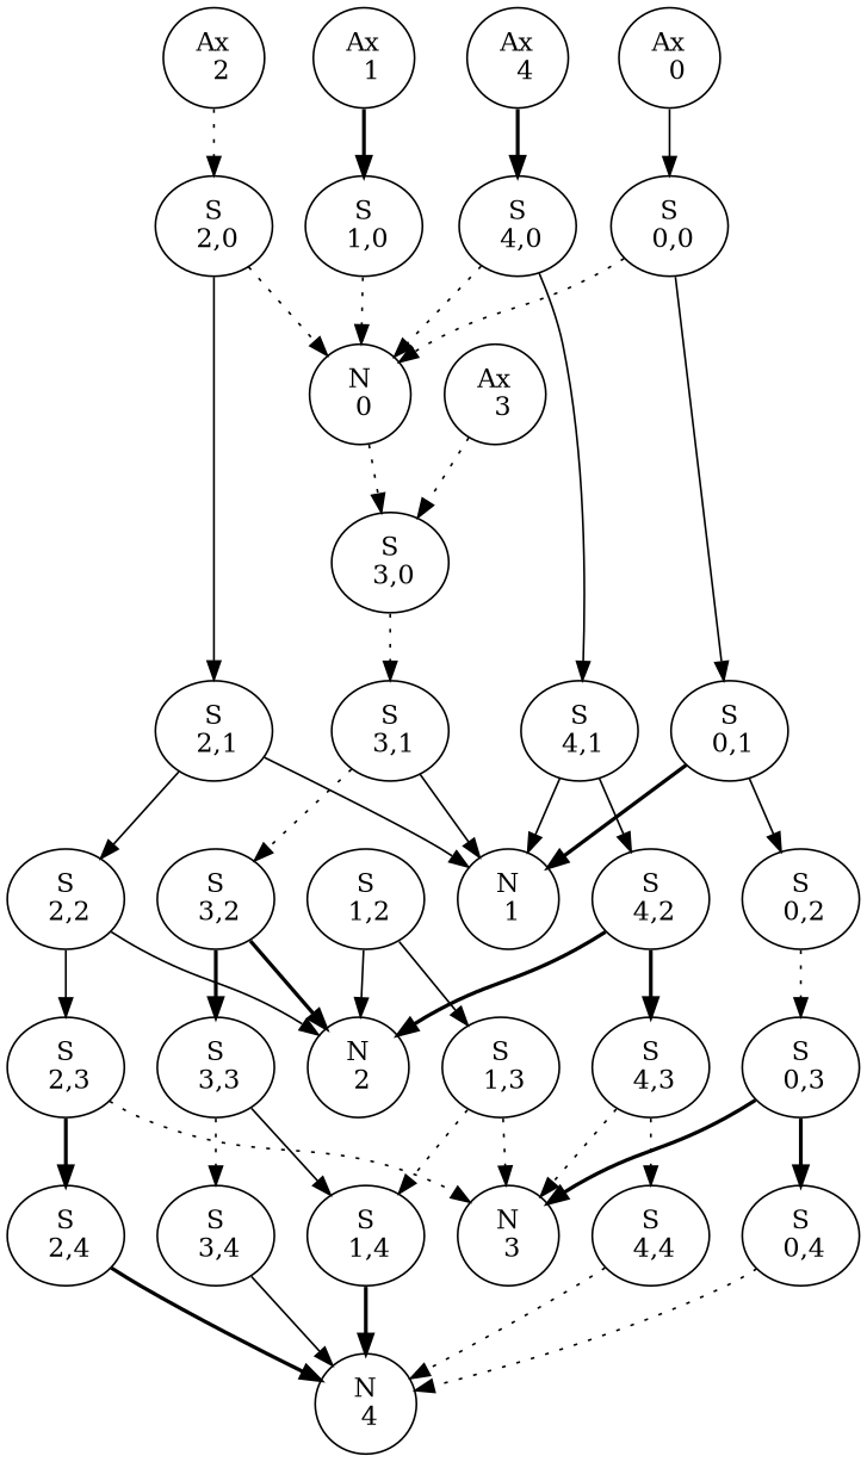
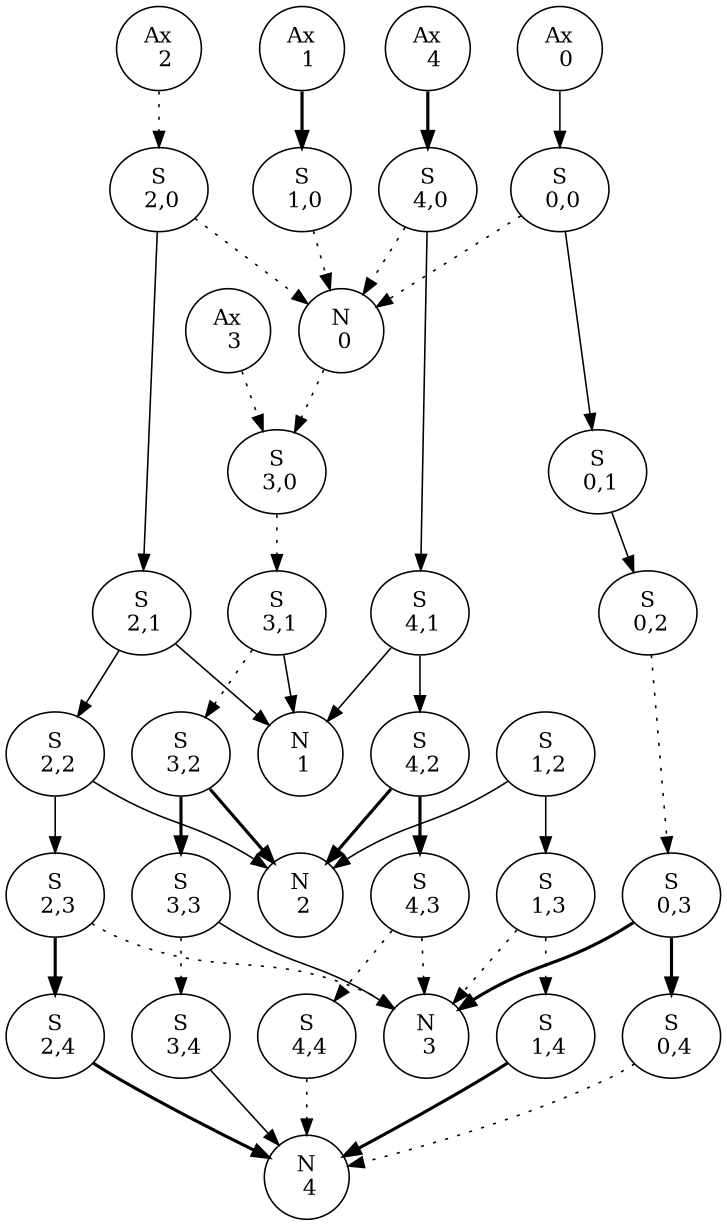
  digraph {
    edge [style=dotted]
    n1 [label="Ax\n  0"]
    n2 [label="S\n 0,0"]
    n3 [label="S\n 0,1"]
    n4 [label="N\n 0"]
    n5 [label="Ax\n  1"]
    n6 [label="S\n 1,0"]
    n7 [label="Ax\n  3"]
    n8 [label="S\n 3,0"]
    n9 [label="S\n 3,1"]
    n10 [label="Ax\n  4"]
    n11 [label="S\n 4,0"]
    n12 [label="S\n 4,1"]
    n13 [label="Ax\n  2"]
    n14 [label="S\n 2,0"]
    n15 [label="S\n 2,1"]
    n16 [label="S\n 0,2"]
    n17 [label="N\n 1"]
    n18 [label="S\n 0,3"]
    n19 [label="S\n 0,4"]
    n20 [label="N\n 3"]
    n21 [label="N\n 2"]
    n22 [label="N\n 4"]
    n23 [label="S\n 1,2"]
    n24 [label="S\n 1,3"]
    n25 [label="S\n 1,4"]
    n26 [label="S\n 2,2"]
    n27 [label="S\n 2,3"]
    n28 [label="S\n 2,4"]
    n29 [label="S\n 3,2"]
    n30 [label="S\n 3,3"]
    n31 [label="S\n 3,4"]
    n32 [label="S\n 4,2"]
    n33 [label="S\n 4,3"]
    n34 [label="S\n 4,4"]
    n1 -> n2 [style=solid]
    n2 -> n3 [style=solid]
    n2 -> n4
    n3 -> n16 [style=solid]
-   n3 -> n17 [style=bold]
    n4 -> n8
    n5 -> n6 [style=bold]
    n6 -> n4
    n7 -> n8
    n8 -> n9
    n9 -> n17 [style=solid]
    n9 -> n29
    n10 -> n11 [style=bold]
    n11 -> n4
    n11 -> n12 [style=solid]
    n12 -> n17 [style=solid]
    n12 -> n32 [style=solid]
    n13 -> n14
    n14 -> n4
    n14 -> n15 [style=solid]
    n15 -> n17 [style=solid]
    n15 -> n26 [style=solid]
    n16 -> n18
    n18 -> n19 [style=bold]
    n18 -> n20 [style=bold]
    n19 -> n22
    n23 -> n21 [style=solid]
    n23 -> n24 [style=solid]
    n24 -> n20
    n24 -> n25
    n25 -> n22 [style=bold]
    n26 -> n21 [style=solid]
    n26 -> n27 [style=solid]
    n27 -> n20
    n27 -> n28 [style=bold]
    n28 -> n22 [style=bold]
    n29 -> n21 [style=bold]
    n29 -> n30 [style=bold]
-   n30 -> n25 [style=solid]
+   n30 -> n20 [style=solid]
    n30 -> n31
    n31 -> n22 [style=solid]
    n32 -> n21 [style=bold]
    n32 -> n33 [style=bold]
    n33 -> n20
    n33 -> n34
    n34 -> n22
  }
